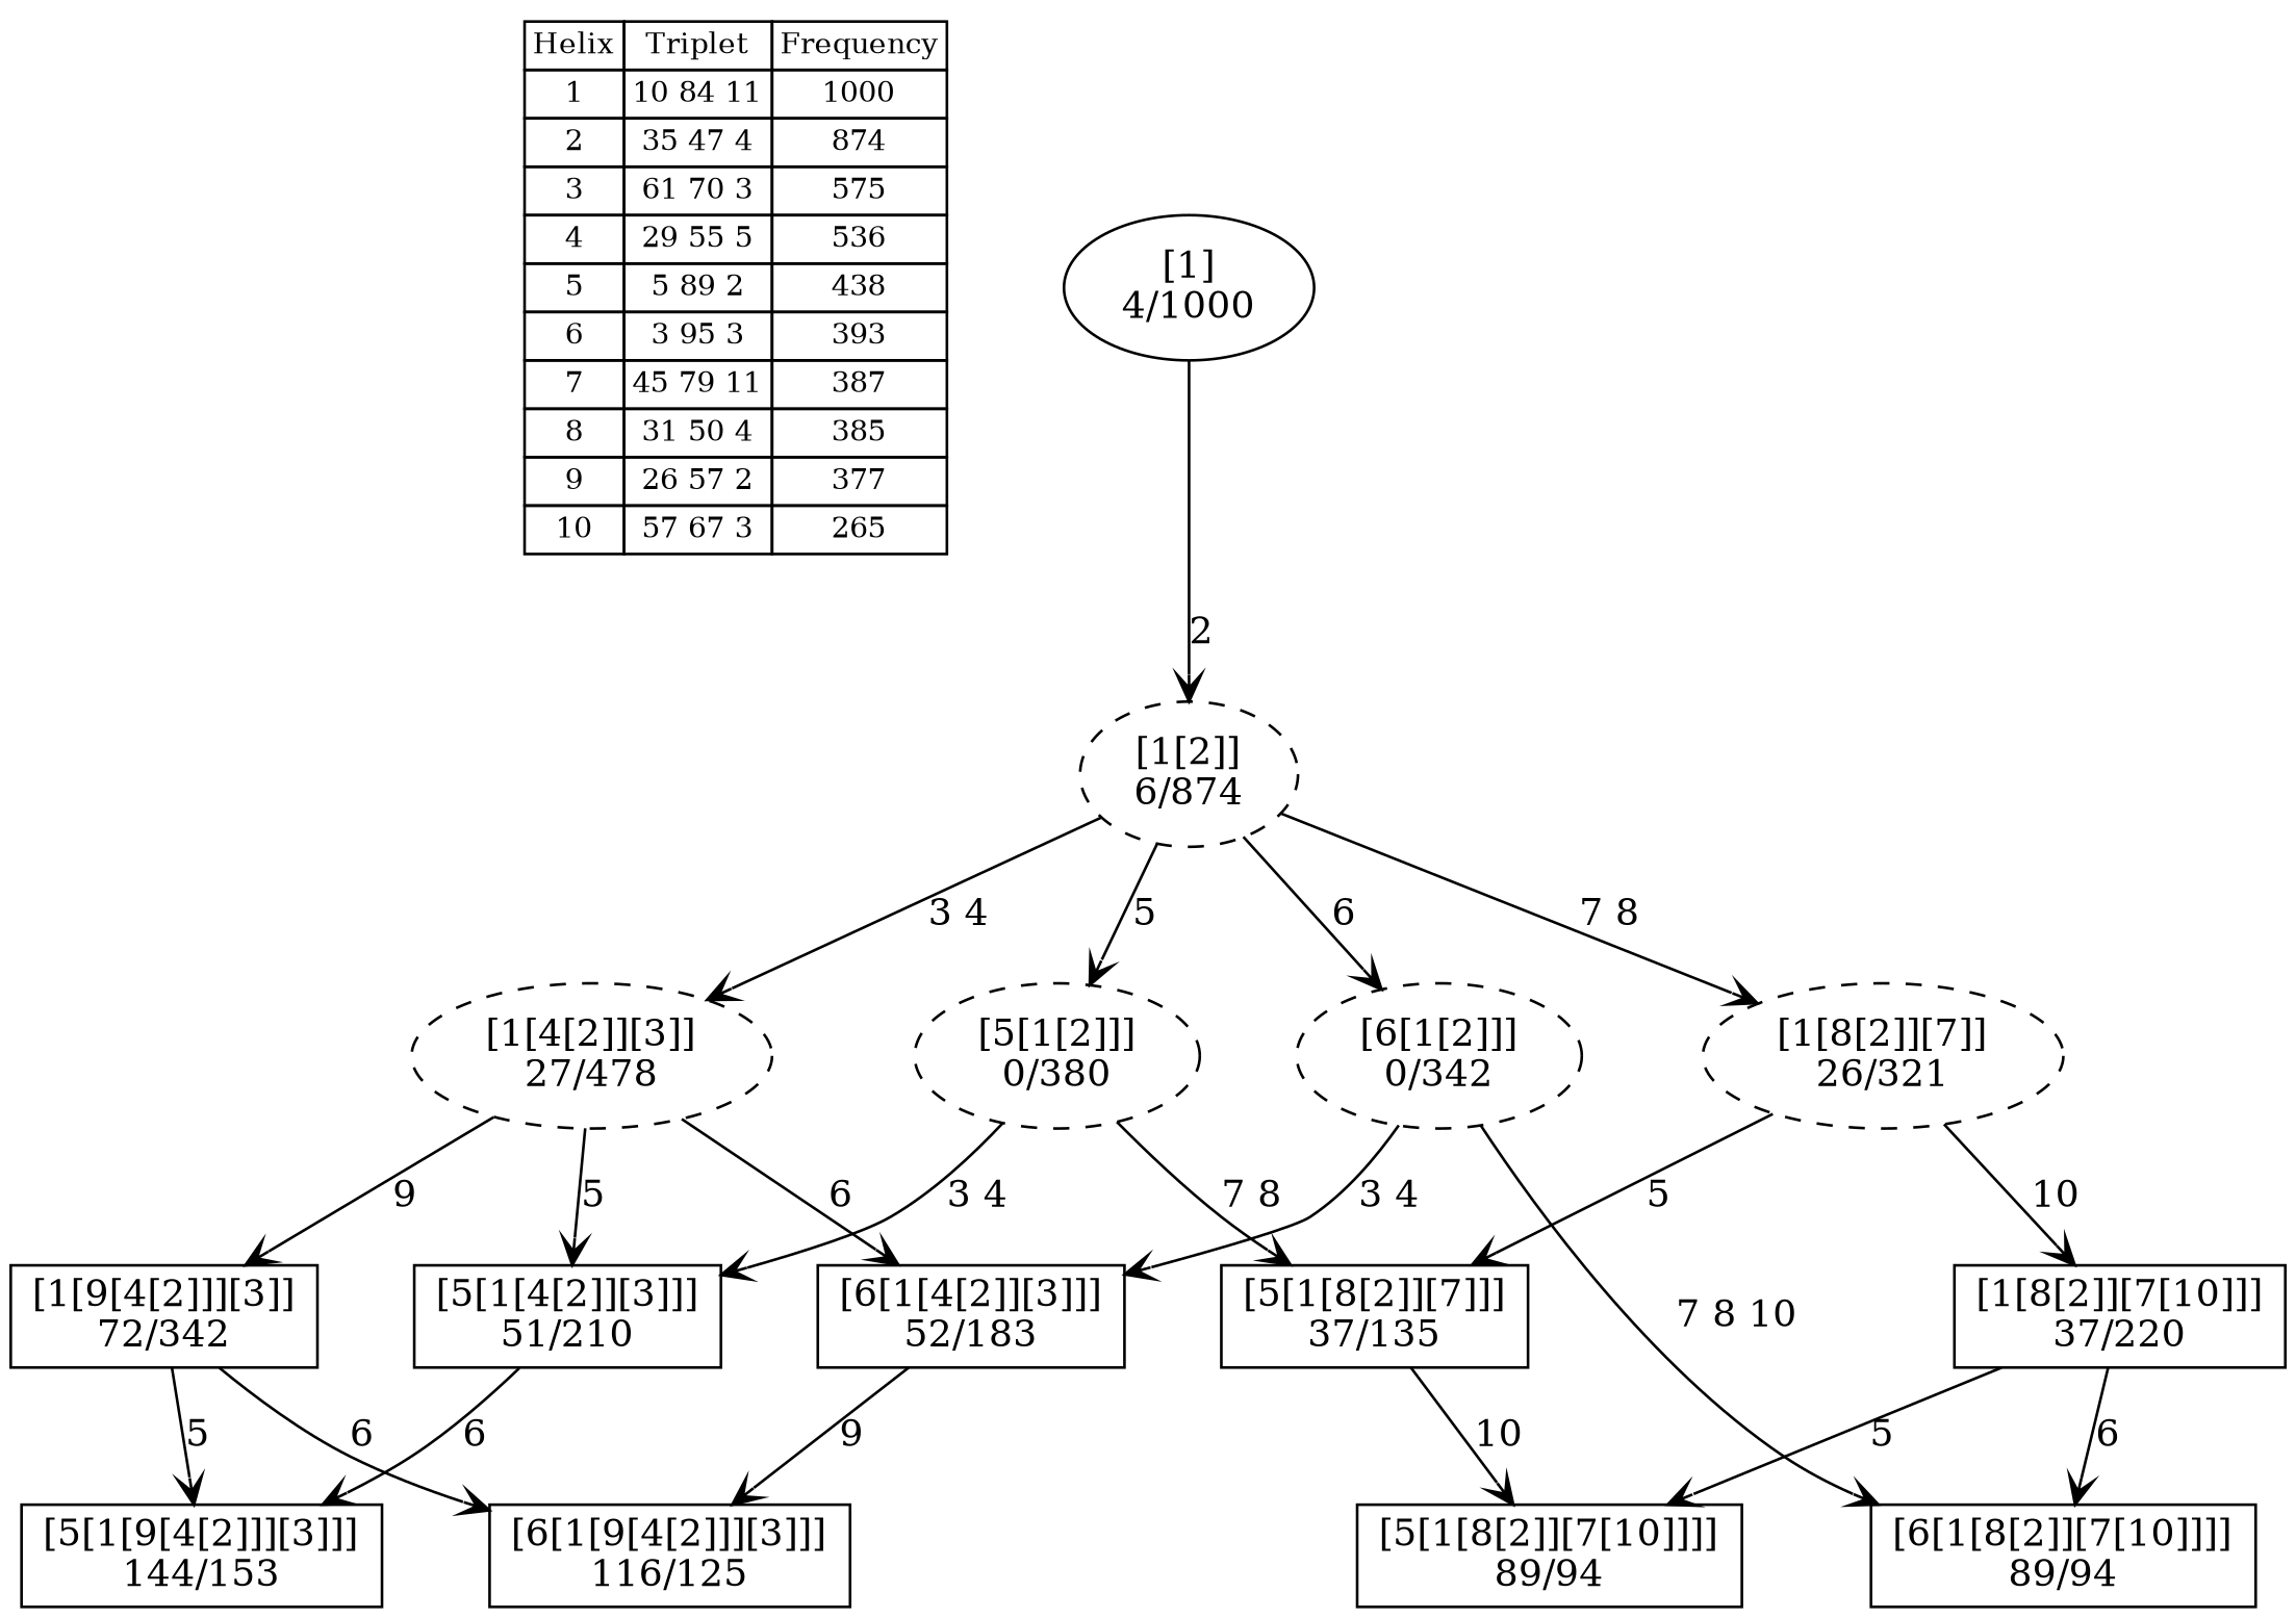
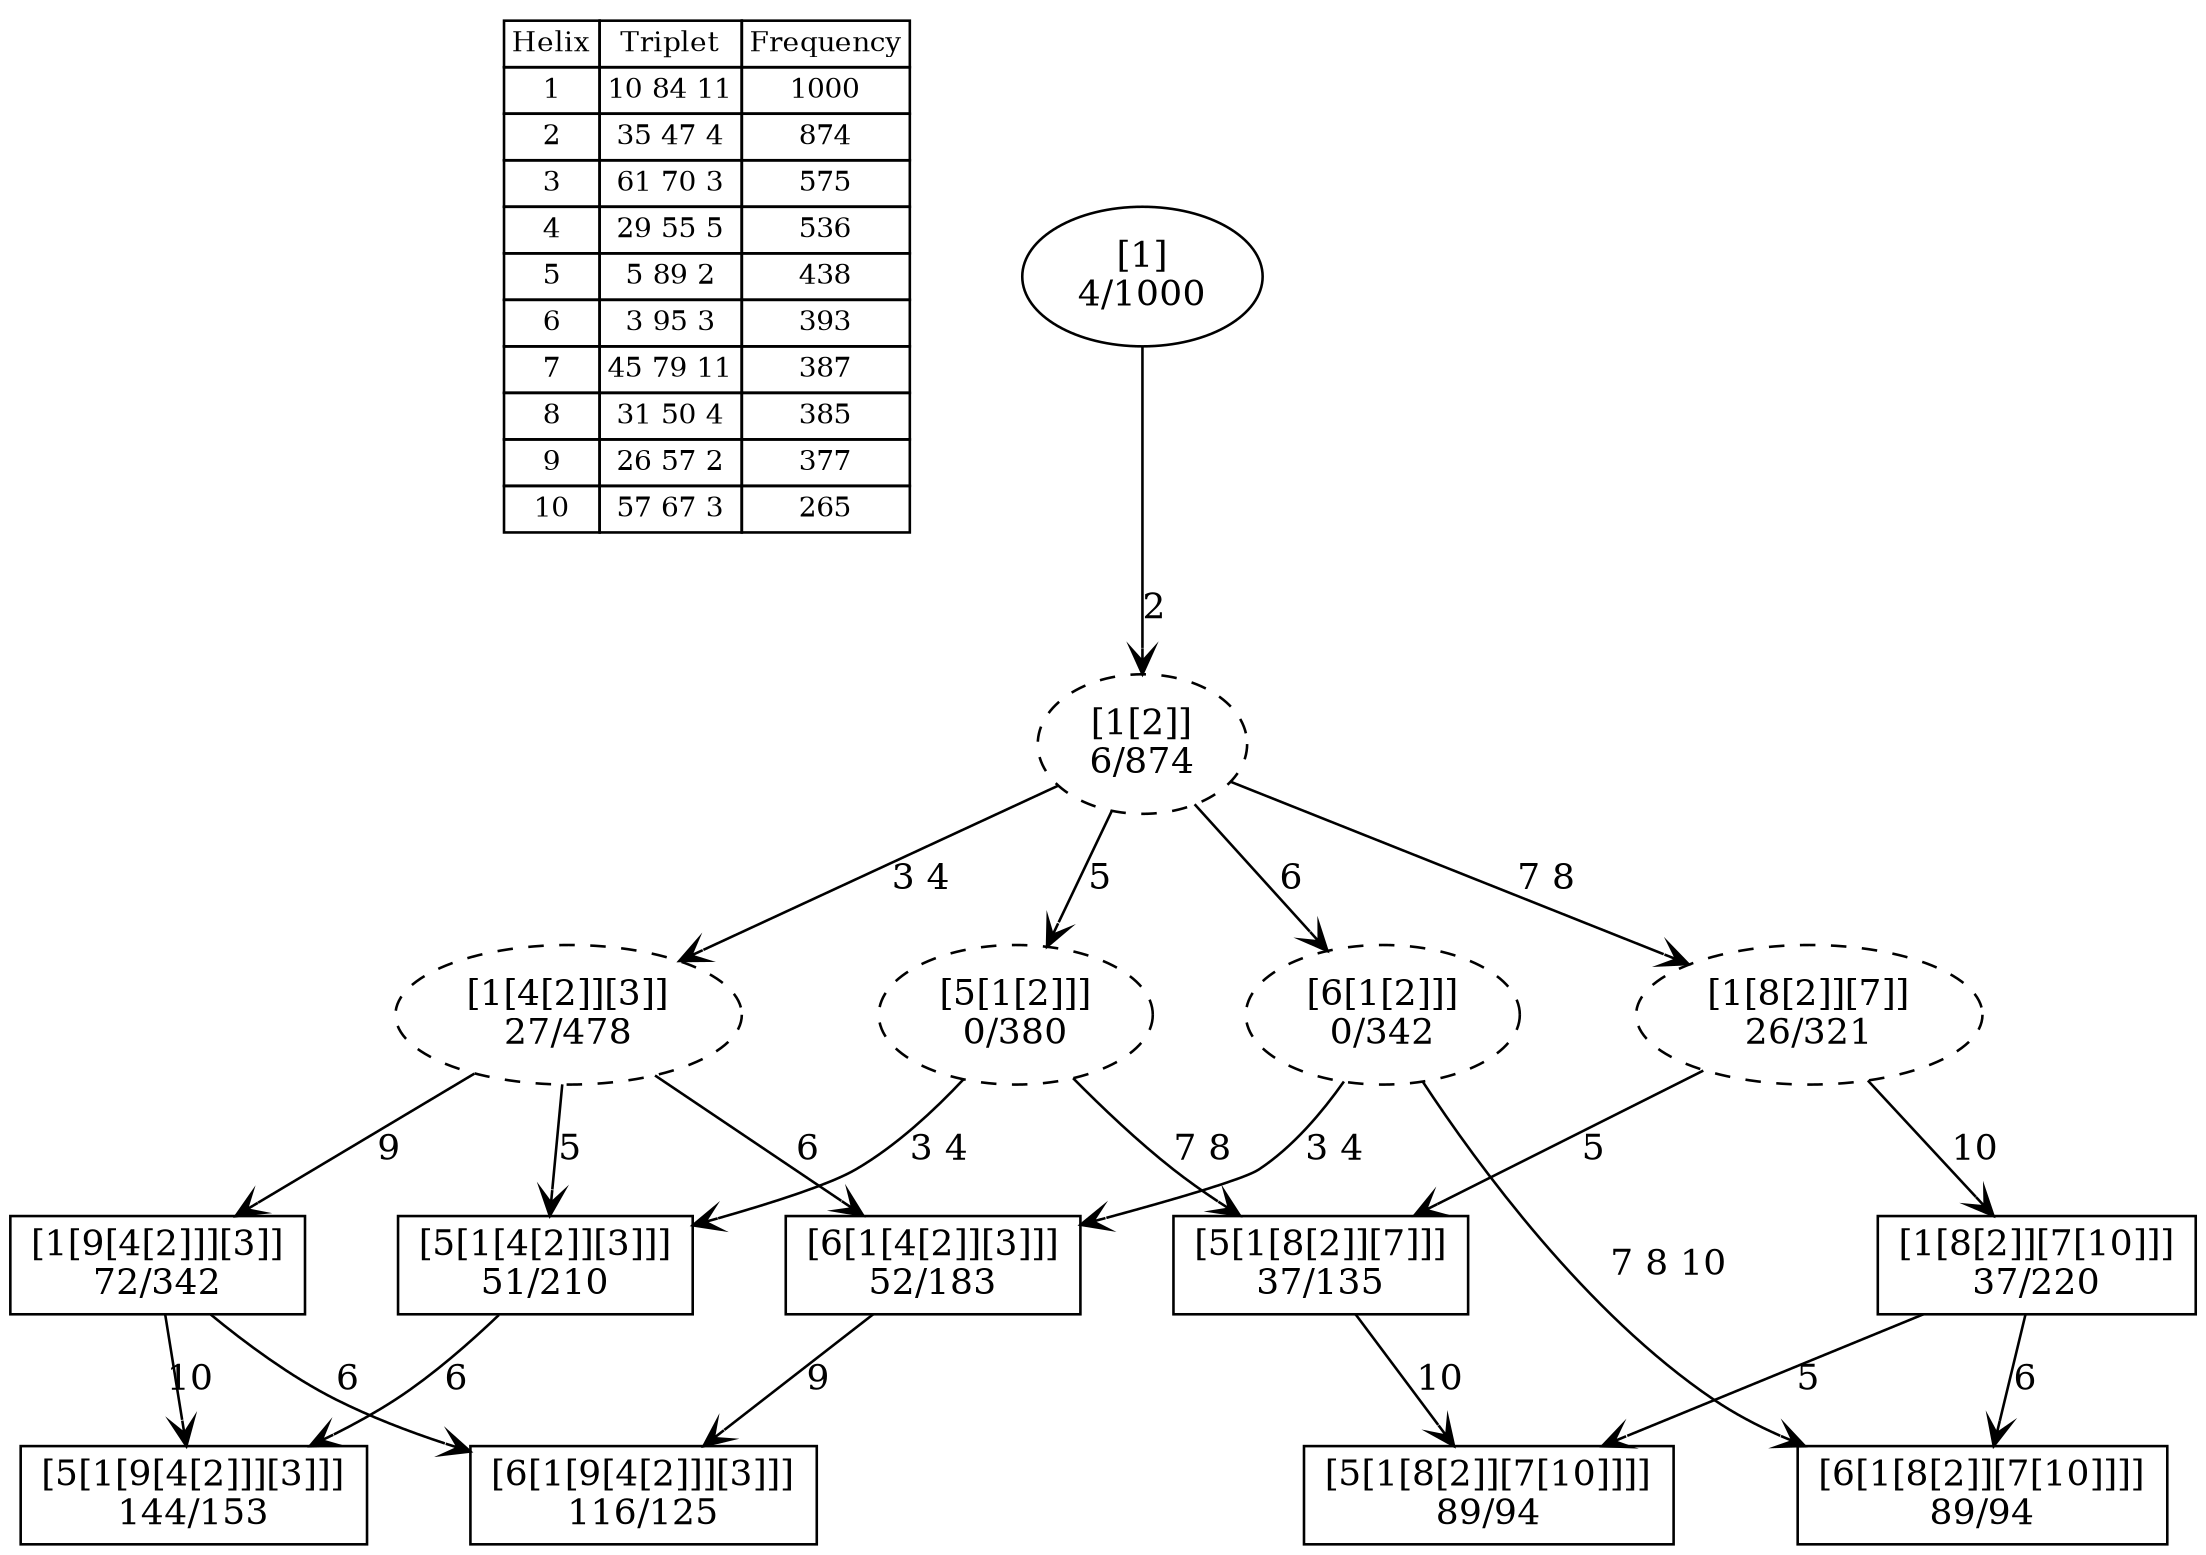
  digraph {
    nodesep=0.5
    node [shape=box]
    edge [arrowhead=vee]
    n1 [fontsize=11 label=< <table border="0" cellborder="1" cellspacing="0"><tr><td>Helix</td><td>Triplet</td><td>Frequency</td></tr> <tr><td>1</td><td>10 84 11</td><td>1000</td></tr> <tr><td>2</td><td>35 47 4</td><td>874</td></tr> <tr><td>3</td><td>61 70 3</td><td>575</td></tr> <tr><td>4</td><td>29 55 5</td><td>536</td></tr> <tr><td>5</td><td>5 89 2</td><td>438</td></tr> <tr><td>6</td><td>3 95 3</td><td>393</td></tr> <tr><td>7</td><td>45 79 11</td><td>387</td></tr> <tr><td>8</td><td>31 50 4</td><td>385</td></tr> <tr><td>9</td><td>26 57 2</td><td>377</td></tr> <tr><td>10</td><td>57 67 3</td><td>265</td></tr> </table>> shape=plaintext]
    n2 [label="[5[1[9[4[2]]][3]]]\n144/153"]
    n3 [label="[6[1[9[4[2]]][3]]]\n116/125"]
    n4 [label="[5[1[8[2]][7[10]]]]\n89/94"]
    n5 [label="[6[1[8[2]][7[10]]]]\n89/94"]
    n6 [label="[1[9[4[2]]][3]]\n72/342"]
    n7 [label="[6[1[4[2]][3]]]\n52/183"]
    n8 [label="[5[1[4[2]][3]]]\n51/210"]
    n9 [label="[5[1[8[2]][7]]]\n37/135"]
    n10 [label="[1[8[2]][7[10]]]\n37/220"]
    n11 [label="[5[1[2]]]\n0/380" style=dashed shape=""]
    n12 [label="[1[2]]\n6/874" style=dashed shape=""]
    n13 [label="[1[4[2]][3]]\n27/478" style=dashed shape=""]
    n14 [label="[6[1[2]]]\n0/342" style=dashed shape=""]
    n15 [label="[1[8[2]][7]]\n26/321" style=dashed shape=""]
    n16 [label="[1]\n4/1000" shape=""]
-   n6 -> n2 [label="5 "]
+   n6 -> n2 [label="10 "]
    n6 -> n3 [label="6 "]
    n7 -> n3 [label="9 "]
    n8 -> n2 [label="6 "]
    n9 -> n4 [label="10 "]
    n10 -> n4 [label="5 "]
    n10 -> n5 [label="6 "]
    n11 -> n8 [label="3 4 "]
    n11 -> n9 [label="7 8 "]
    n12 -> n11 [label="5 "]
    n12 -> n13 [label="3 4 "]
    n12 -> n14 [label="6 "]
    n12 -> n15 [label="7 8 "]
    n13 -> n6 [label="9 "]
    n13 -> n7 [label="6 "]
    n13 -> n8 [label="5 "]
    n14 -> n5 [label="7 8 10 "]
    n14 -> n7 [label="3 4 "]
    n15 -> n9 [label="5 "]
    n15 -> n10 [label="10 "]
    n16 -> n12 [label="2 "]
  }
